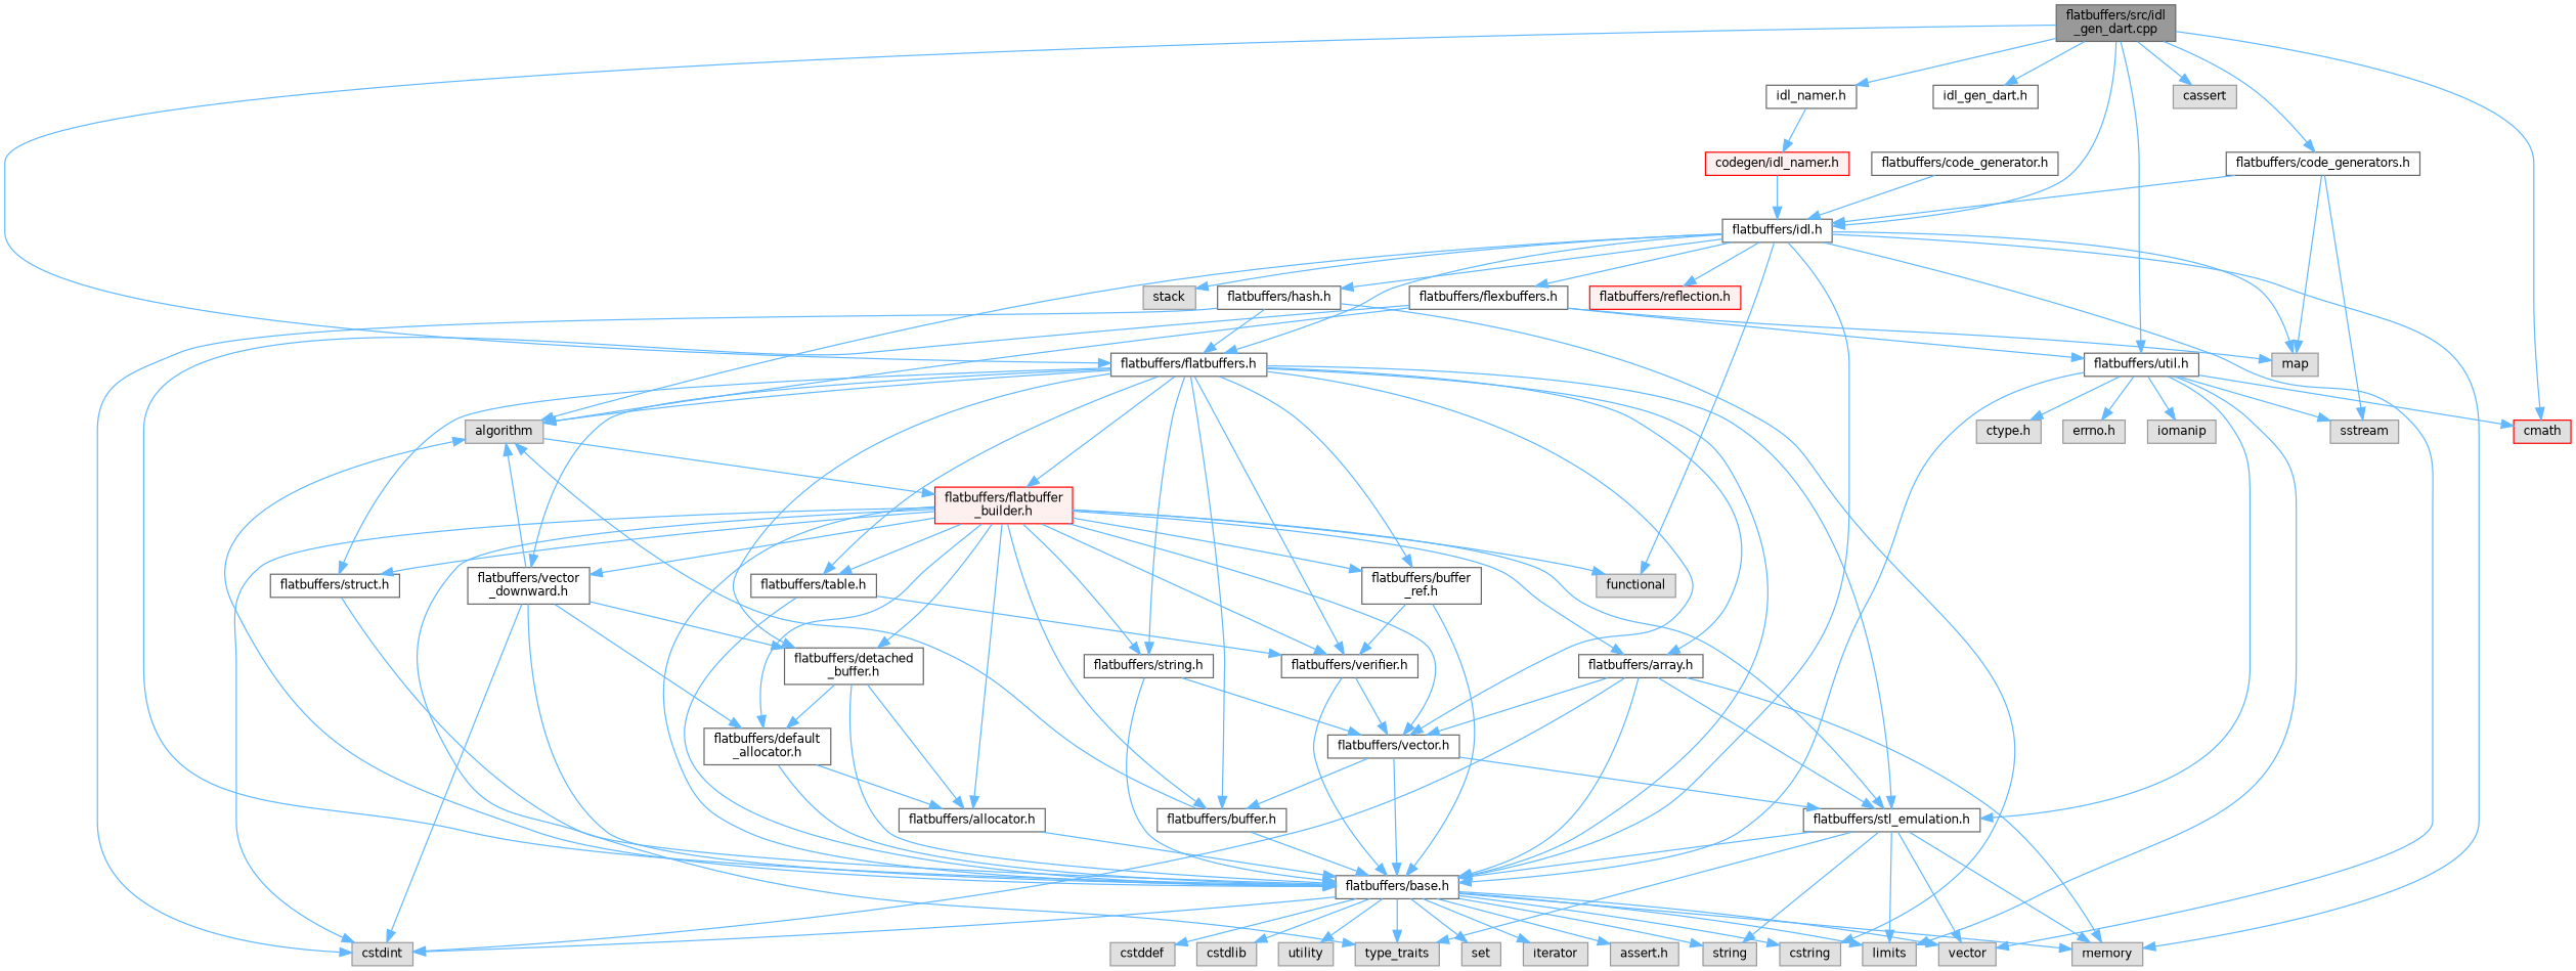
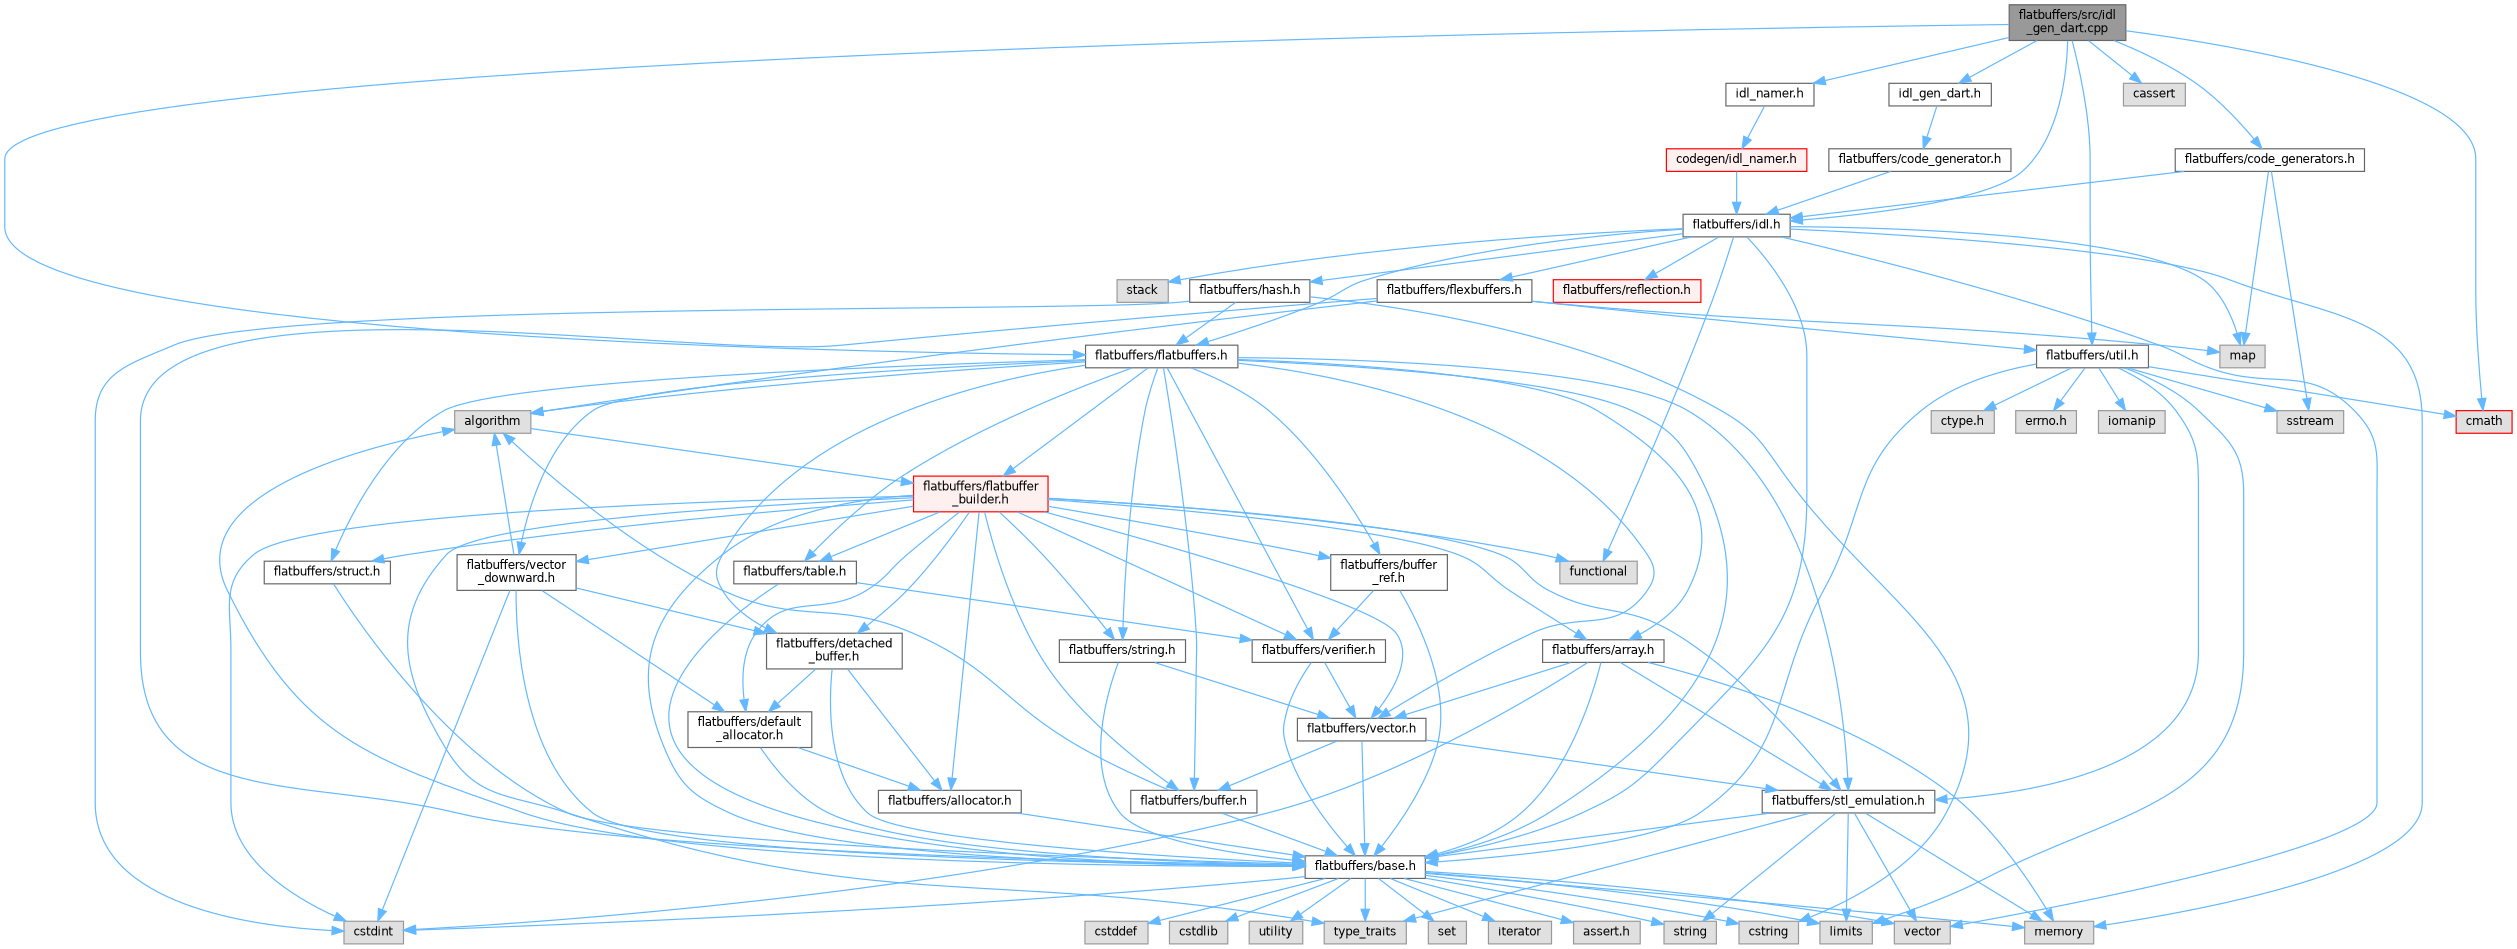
  digraph {
    node [color=grey40 fillcolor=white fontname=Helvetica fontsize=10 shape=box style=filled]
    edge [color=steelblue1 fontname=Helvetica fontsize=10 labelfontname=Helvetica labelfontsize=10 style=solid]
    n1 [color=gray40 fillcolor=grey60 fontcolor=black height=0.2 label="flatbuffers/src/idl\l_gen_dart.cpp" width=0.4]
    n2 [height=0.2 label="idl_gen_dart.h" width=0.4]
    n3 [height=0.2 label="flatbuffers/idl.h" width=0.4]
    n4 [height=0.2 label="flatbuffers/flatbuffers.h" width=0.4]
    n5 [height=0.2 label="flatbuffers/util.h" width=0.4]
    n6 [color=red fillcolor="#E0E0E0" height=0.2 label=cmath width=0.4]
    n7 [color=grey60 fillcolor="#E0E0E0" height=0.2 label=cassert width=0.4]
    n8 [height=0.2 label="flatbuffers/code_generators.h" width=0.4]
    n9 [height=0.2 label="idl_namer.h" width=0.4]
    n10 [height=0.2 label="flatbuffers/code_generator.h" width=0.4]
    n11 [color=grey60 fillcolor="#E0E0E0" height=0.2 label=algorithm width=0.4]
    n12 [color=grey60 fillcolor="#E0E0E0" height=0.2 label=functional width=0.4]
    n13 [color=grey60 fillcolor="#E0E0E0" height=0.2 label=map width=0.4]
    n14 [color=grey60 fillcolor="#E0E0E0" height=0.2 label=memory width=0.4]
    n15 [color=grey60 fillcolor="#E0E0E0" height=0.2 label=stack width=0.4]
    n16 [color=grey60 fillcolor="#E0E0E0" height=0.2 label=vector width=0.4]
    n17 [height=0.2 label="flatbuffers/base.h" width=0.4]
    n18 [height=0.2 label="flatbuffers/flexbuffers.h" width=0.4]
    n19 [height=0.2 label="flatbuffers/hash.h" width=0.4]
    n20 [color=red fillcolor="#FFF0F0" height=0.2 label="flatbuffers/reflection.h" width=0.4]
    n21 [height=0.2 label="flatbuffers/array.h" width=0.4]
    n22 [height=0.2 label="flatbuffers/stl_emulation.h" width=0.4]
    n23 [height=0.2 label="flatbuffers/vector.h" width=0.4]
    n24 [height=0.2 label="flatbuffers/buffer.h" width=0.4]
    n25 [height=0.2 label="flatbuffers/buffer\l_ref.h" width=0.4]
    n26 [height=0.2 label="flatbuffers/verifier.h" width=0.4]
    n27 [height=0.2 label="flatbuffers/detached\l_buffer.h" width=0.4]
    n28 [color=red fillcolor="#FFF0F0" height=0.2 label="flatbuffers/flatbuffer\l_builder.h" width=0.4]
    n29 [height=0.2 label="flatbuffers/string.h" width=0.4]
    n30 [height=0.2 label="flatbuffers/struct.h" width=0.4]
    n31 [height=0.2 label="flatbuffers/table.h" width=0.4]
    n32 [height=0.2 label="flatbuffers/vector\l_downward.h" width=0.4]
    n33 [color=grey60 fillcolor="#E0E0E0" height=0.2 label=limits width=0.4]
    n34 [color=grey60 fillcolor="#E0E0E0" height=0.2 label="ctype.h" width=0.4]
    n35 [color=grey60 fillcolor="#E0E0E0" height=0.2 label="errno.h" width=0.4]
    n36 [color=grey60 fillcolor="#E0E0E0" height=0.2 label=iomanip width=0.4]
    n37 [color=grey60 fillcolor="#E0E0E0" height=0.2 label=sstream width=0.4]
    n38 [color=red fillcolor="#FFF0F0" height=0.2 label="codegen/idl_namer.h" width=0.4]
    n39 [color=grey60 fillcolor="#E0E0E0" height=0.2 label=string width=0.4]
    n40 [color=grey60 fillcolor="#E0E0E0" height=0.2 label="assert.h" width=0.4]
    n41 [color=grey60 fillcolor="#E0E0E0" height=0.2 label=cstdint width=0.4]
    n42 [color=grey60 fillcolor="#E0E0E0" height=0.2 label=cstddef width=0.4]
    n43 [color=grey60 fillcolor="#E0E0E0" height=0.2 label=cstdlib width=0.4]
    n44 [color=grey60 fillcolor="#E0E0E0" height=0.2 label=cstring width=0.4]
    n45 [color=grey60 fillcolor="#E0E0E0" height=0.2 label=utility width=0.4]
    n46 [color=grey60 fillcolor="#E0E0E0" height=0.2 label=type_traits width=0.4]
    n47 [color=grey60 fillcolor="#E0E0E0" height=0.2 label=set width=0.4]
    n48 [color=grey60 fillcolor="#E0E0E0" height=0.2 label=iterator width=0.4]
    n49 [height=0.2 label="flatbuffers/allocator.h" width=0.4]
    n50 [height=0.2 label="flatbuffers/default\l_allocator.h" width=0.4]
    n1 -> n2
    n1 -> n3
    n1 -> n4
    n1 -> n5
    n1 -> n6
    n1 -> n7
    n1 -> n8
    n1 -> n9
+   n2 -> n10
    n3 -> n4
-   n3 -> n11
    n3 -> n12
    n3 -> n13
    n3 -> n14
    n3 -> n15
    n3 -> n16
    n3 -> n17
    n3 -> n18
    n3 -> n19
    n3 -> n20
    n4 -> n11
    n4 -> n17
    n4 -> n21
    n4 -> n22
    n4 -> n23
    n4 -> n24
    n4 -> n25
    n4 -> n26
    n4 -> n27
    n4 -> n28
    n4 -> n29
    n4 -> n30
    n4 -> n31
    n4 -> n32
    n5 -> n6
    n5 -> n17
    n5 -> n22
    n5 -> n33
    n5 -> n34
    n5 -> n35
    n5 -> n36
    n5 -> n37
    n8 -> n3
    n8 -> n13
    n8 -> n37
    n9 -> n38
    n10 -> n3
    n11 -> n28
    n17 -> n11
    n17 -> n14
    n17 -> n16
    n17 -> n33
    n17 -> n39
    n17 -> n40
    n17 -> n41
    n17 -> n42
    n17 -> n43
    n17 -> n44
    n17 -> n45
    n17 -> n46
    n17 -> n47
    n17 -> n48
    n18 -> n5
    n18 -> n11
    n18 -> n13
    n18 -> n17
    n19 -> n4
    n19 -> n41
    n19 -> n44
    n21 -> n14
    n21 -> n17
    n21 -> n22
    n21 -> n23
    n21 -> n41
    n22 -> n14
    n22 -> n16
    n22 -> n17
    n22 -> n33
    n22 -> n39
    n22 -> n46
    n23 -> n17
    n23 -> n22
    n23 -> n24
    n24 -> n11
    n24 -> n17
    n25 -> n17
    n25 -> n26
    n26 -> n17
    n26 -> n23
    n27 -> n17
    n27 -> n49
    n27 -> n50
    n28 -> n12
    n28 -> n17
    n28 -> n21
    n28 -> n22
    n28 -> n23
    n28 -> n24
    n28 -> n25
    n28 -> n26
    n28 -> n27
    n28 -> n29
    n28 -> n30
    n28 -> n31
    n28 -> n32
    n28 -> n41
    n28 -> n46
    n28 -> n49
    n28 -> n50
    n29 -> n17
    n29 -> n23
    n30 -> n17
    n31 -> n17
    n31 -> n26
    n32 -> n11
    n32 -> n17
    n32 -> n27
    n32 -> n41
    n32 -> n50
    n38 -> n3
    n49 -> n17
    n50 -> n17
    n50 -> n49
  }
